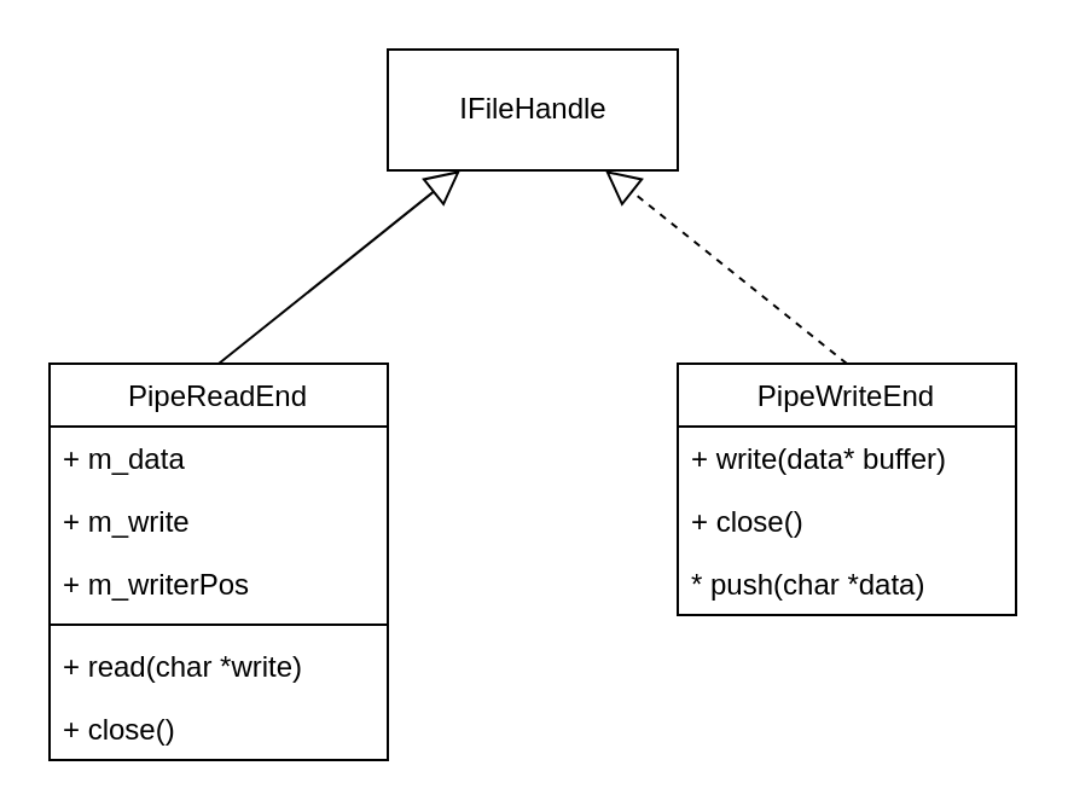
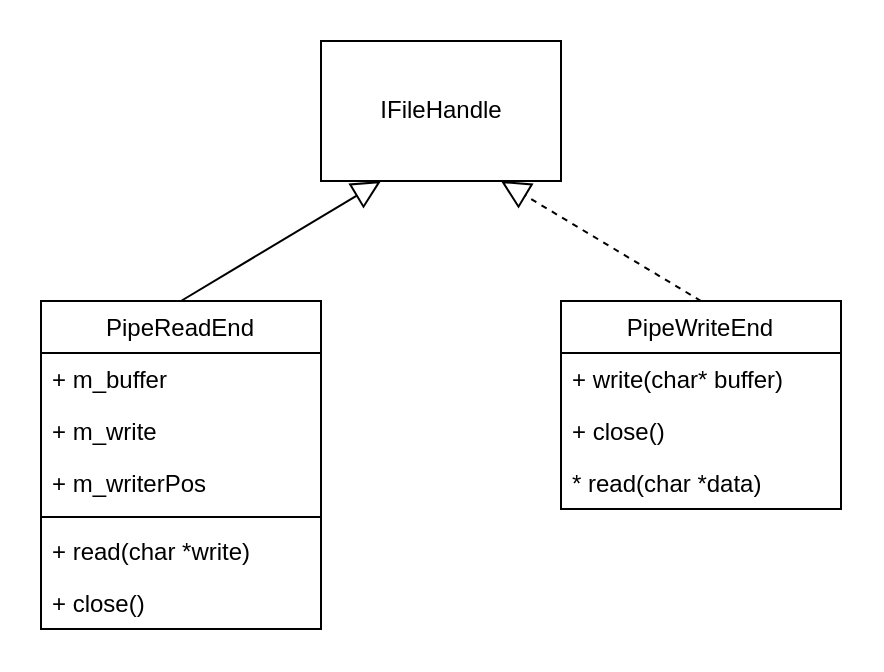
  <mxCell id="0" />
  <mxCell id="1" parent="0" />
  <mxCell id="2" value="PipeReadEnd" style="swimlane;fontStyle=0;childLayout=stackLayout;horizontal=1;startSize=26;fillColor=none;horizontalStack=0;resizeParent=1;resizeParentMax=0;resizeLast=0;collapsible=1;marginBottom=0;" vertex="1" parent="1"><mxGeometry x="20" y="150" width="140" height="164" as="geometry" /></mxCell>
- <mxCell id="3" value="+ m_data" style="text;strokeColor=none;fillColor=none;align=left;verticalAlign=top;spacingLeft=4;spacingRight=4;overflow=hidden;rotatable=0;points=[[0,0.5],[1,0.5]];portConstraint=eastwest;" vertex="1" parent="2"><mxGeometry y="26" width="140" height="26" as="geometry" /></mxCell>
+ <mxCell id="3" value="+ m_buffer" style="text;strokeColor=none;fillColor=none;align=left;verticalAlign=top;spacingLeft=4;spacingRight=4;overflow=hidden;rotatable=0;points=[[0,0.5],[1,0.5]];portConstraint=eastwest;" vertex="1" parent="2"><mxGeometry y="26" width="140" height="26" as="geometry" /></mxCell>
  <mxCell id="4" value="+ m_write" style="text;strokeColor=none;fillColor=none;align=left;verticalAlign=top;spacingLeft=4;spacingRight=4;overflow=hidden;rotatable=0;points=[[0,0.5],[1,0.5]];portConstraint=eastwest;" vertex="1" parent="2"><mxGeometry y="52" width="140" height="26" as="geometry" /></mxCell>
  <mxCell id="5" value="+ m_writerPos" style="text;strokeColor=none;fillColor=none;align=left;verticalAlign=top;spacingLeft=4;spacingRight=4;overflow=hidden;rotatable=0;points=[[0,0.5],[1,0.5]];portConstraint=eastwest;" vertex="1" parent="2"><mxGeometry y="78" width="140" height="26" as="geometry" /></mxCell>
  <mxCell id="6" value="" style="line;strokeWidth=1;fillColor=none;align=left;verticalAlign=middle;spacingTop=-1;spacingLeft=3;spacingRight=3;rotatable=0;labelPosition=right;points=[];portConstraint=eastwest;" vertex="1" parent="2"><mxGeometry y="104" width="140" height="8" as="geometry" /></mxCell>
  <mxCell id="7" value="+ read(char *write)" style="text;strokeColor=none;fillColor=none;align=left;verticalAlign=top;spacingLeft=4;spacingRight=4;overflow=hidden;rotatable=0;points=[[0,0.5],[1,0.5]];portConstraint=eastwest;" vertex="1" parent="2"><mxGeometry y="112" width="140" height="26" as="geometry" /></mxCell>
  <mxCell id="8" value="+ close()" style="text;strokeColor=none;fillColor=none;align=left;verticalAlign=top;spacingLeft=4;spacingRight=4;overflow=hidden;rotatable=0;points=[[0,0.5],[1,0.5]];portConstraint=eastwest;" vertex="1" parent="2"><mxGeometry y="138" width="140" height="26" as="geometry" /></mxCell>
  <mxCell id="9" value="PipeWriteEnd" style="swimlane;fontStyle=0;childLayout=stackLayout;horizontal=1;startSize=26;fillColor=none;horizontalStack=0;resizeParent=1;resizeParentMax=0;resizeLast=0;collapsible=1;marginBottom=0;" vertex="1" parent="1"><mxGeometry x="280" y="150" width="140" height="104" as="geometry" /></mxCell>
- <mxCell id="10" value="+ write(data* buffer)" style="text;strokeColor=none;fillColor=none;align=left;verticalAlign=top;spacingLeft=4;spacingRight=4;overflow=hidden;rotatable=0;points=[[0,0.5],[1,0.5]];portConstraint=eastwest;" vertex="1" parent="9"><mxGeometry y="26" width="140" height="26" as="geometry" /></mxCell>
+ <mxCell id="10" value="+ write(char* buffer)" style="text;strokeColor=none;fillColor=none;align=left;verticalAlign=top;spacingLeft=4;spacingRight=4;overflow=hidden;rotatable=0;points=[[0,0.5],[1,0.5]];portConstraint=eastwest;" vertex="1" parent="9"><mxGeometry y="26" width="140" height="26" as="geometry" /></mxCell>
  <mxCell id="11" value="+ close()" style="text;strokeColor=none;fillColor=none;align=left;verticalAlign=top;spacingLeft=4;spacingRight=4;overflow=hidden;rotatable=0;points=[[0,0.5],[1,0.5]];portConstraint=eastwest;" vertex="1" parent="9"><mxGeometry y="52" width="140" height="26" as="geometry" /></mxCell>
- <mxCell id="12" value="* push(char *data)" style="text;strokeColor=none;fillColor=none;align=left;verticalAlign=top;spacingLeft=4;spacingRight=4;overflow=hidden;rotatable=0;points=[[0,0.5],[1,0.5]];portConstraint=eastwest;" vertex="1" parent="9"><mxGeometry y="78" width="140" height="26" as="geometry" /></mxCell>
- <mxCell id="13" value="IFileHandle" style="html=1;" vertex="1" parent="1"><mxGeometry x="160" y="20" width="120" height="50" as="geometry" /></mxCell>
+ <mxCell id="12" value="* read(char *data)" style="text;strokeColor=none;fillColor=none;align=left;verticalAlign=top;spacingLeft=4;spacingRight=4;overflow=hidden;rotatable=0;points=[[0,0.5],[1,0.5]];portConstraint=eastwest;" vertex="1" parent="9"><mxGeometry y="78" width="140" height="26" as="geometry" /></mxCell>
+ <mxCell id="13" value="IFileHandle" style="html=1;" vertex="1" parent="1"><mxGeometry x="160" y="20" width="120" height="70" as="geometry" /></mxCell>
  <mxCell id="14" value="" style="endArrow=block;dashed=0;endFill=0;endSize=12;html=1;exitX=0.5;exitY=0;exitDx=0;exitDy=0;entryX=0.25;entryY=1;entryDx=0;entryDy=0;" edge="1" parent="1" source="2" target="13"><mxGeometry width="160" relative="1" as="geometry"><mxPoint x="30" y="280" as="sourcePoint" /><mxPoint x="190" y="280" as="targetPoint" /></mxGeometry></mxCell>
  <mxCell id="15" value="" style="endArrow=block;dashed=1;endFill=0;endSize=12;html=1;exitX=0.5;exitY=0;exitDx=0;exitDy=0;entryX=0.75;entryY=1;entryDx=0;entryDy=0;" edge="1" parent="1" source="9" target="13"><mxGeometry width="160" relative="1" as="geometry"><mxPoint x="30" y="280" as="sourcePoint" /><mxPoint x="190" y="280" as="targetPoint" /></mxGeometry></mxCell>
